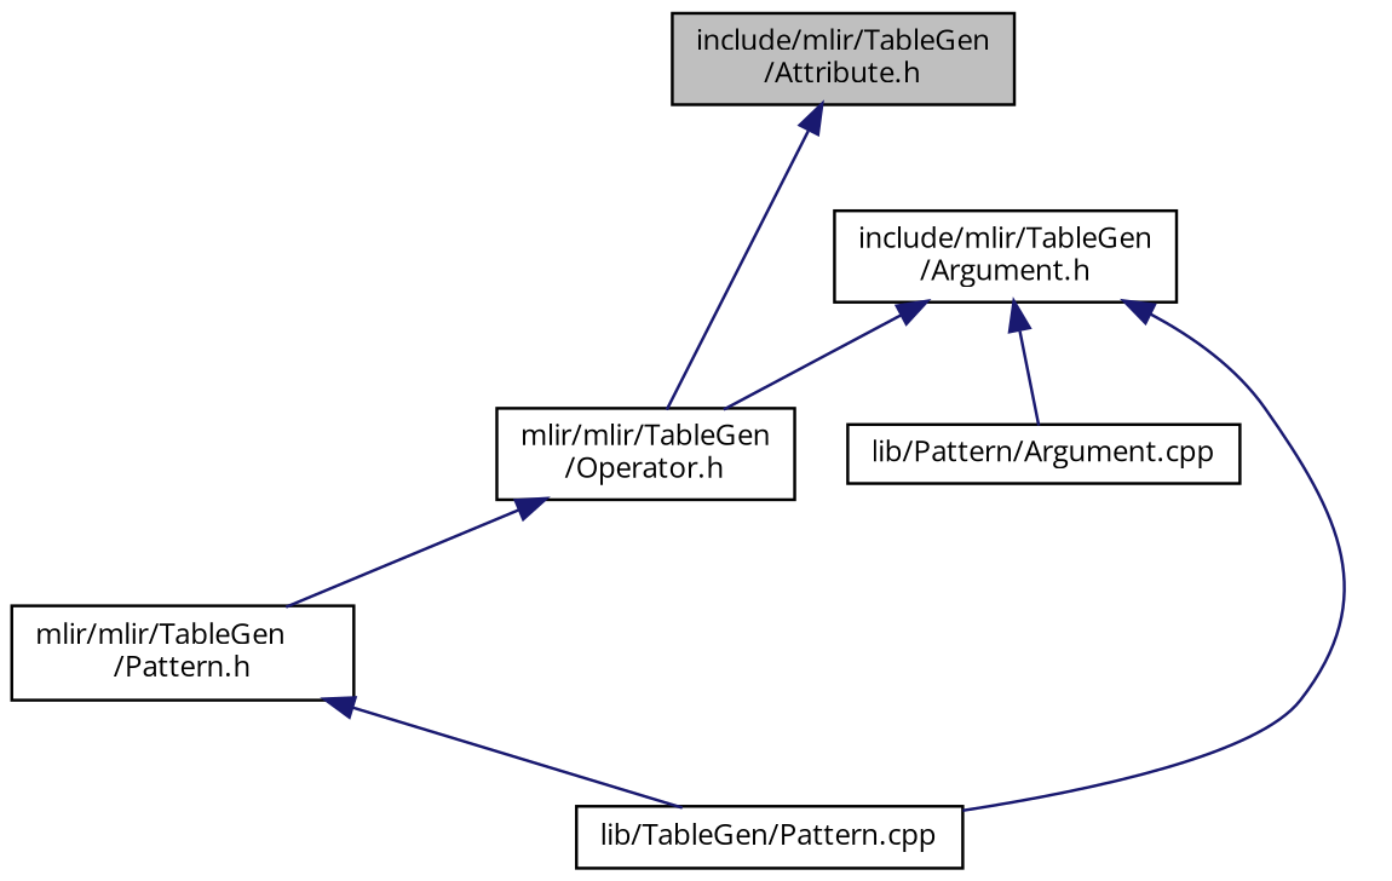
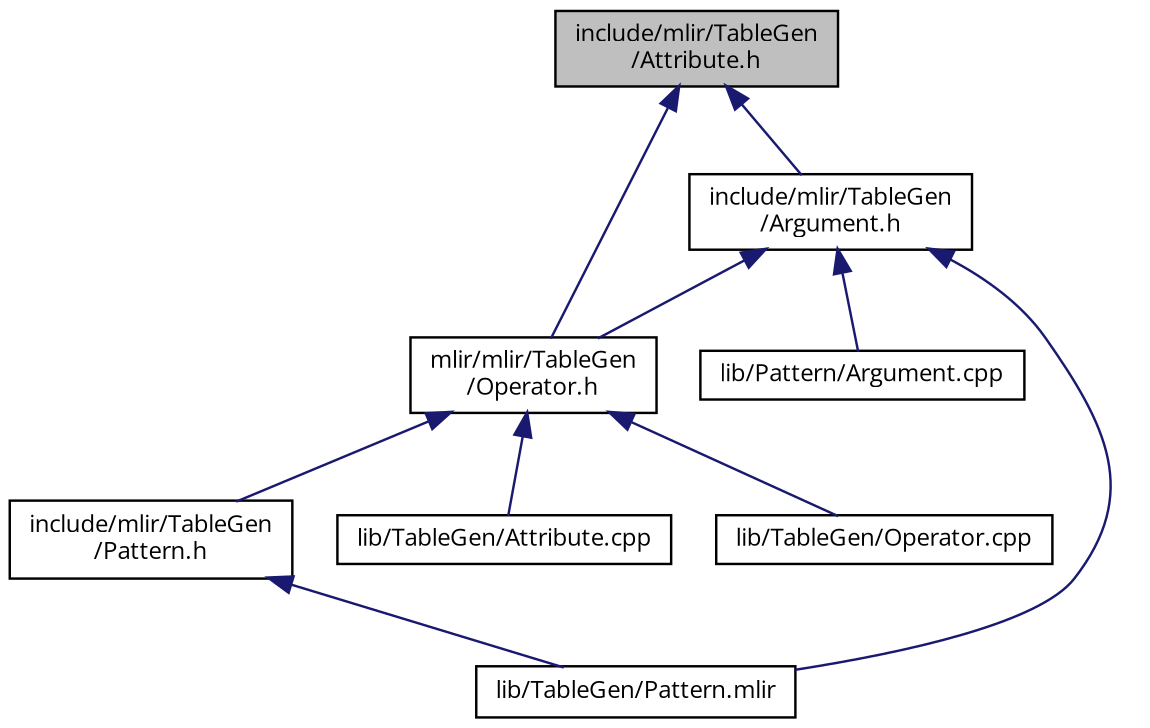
  digraph {
    fontname="Open Sans"
    node [color=black fontname="Open Sans" fontsize=10 shape=record]
    edge [color=midnightblue dir=back fontname="Open Sans" fontsize=10 labelfontname=Helvetica labelfontsize=10 style=solid]
    n1 [fillcolor=grey75 fontcolor=black height=0.2 label="include/mlir/TableGen\l/Attribute.h" style=filled width=0.4]
    n2 [height=0.2 label="include/mlir/TableGen\l/Argument.h" width=0.4]
    n3 [height=0.2 label="mlir/mlir/TableGen\l/Operator.h" width=0.4]
    n4 [height=0.2 label="lib/Pattern/Argument.cpp" width=0.4]
-   n5 [height=0.2 label="lib/TableGen/Pattern.cpp" width=0.4]
-   n6 [height=0.2 label="mlir/mlir/TableGen\l/Pattern.h" width=0.4]
+   n5 [height=0.2 label="lib/TableGen/Pattern.mlir" width=0.4]
+   n6 [height=0.2 label="include/mlir/TableGen\l/Pattern.h" width=0.4]
+   n7 [height=0.2 label="lib/TableGen/Attribute.cpp" width=0.4]
+   n8 [height=0.2 label="lib/TableGen/Operator.cpp" width=0.4]
+   n1 -> n2
    n1 -> n3
    n2 -> n3
    n2 -> n4
    n2 -> n5
    n3 -> n6
+   n3 -> n7
+   n3 -> n8
    n6 -> n5
  }
